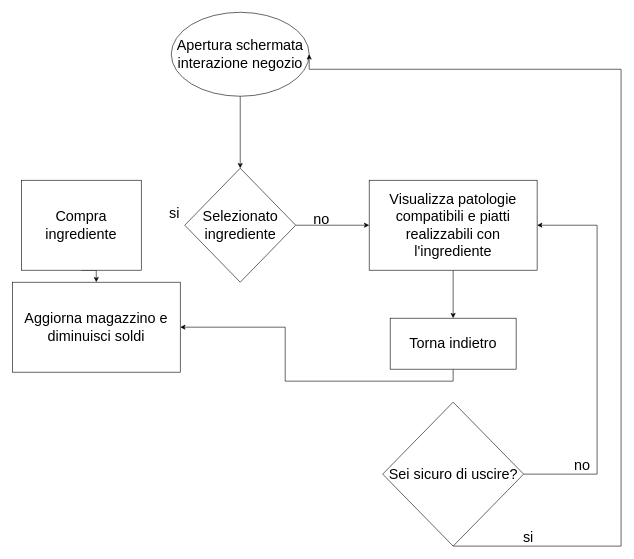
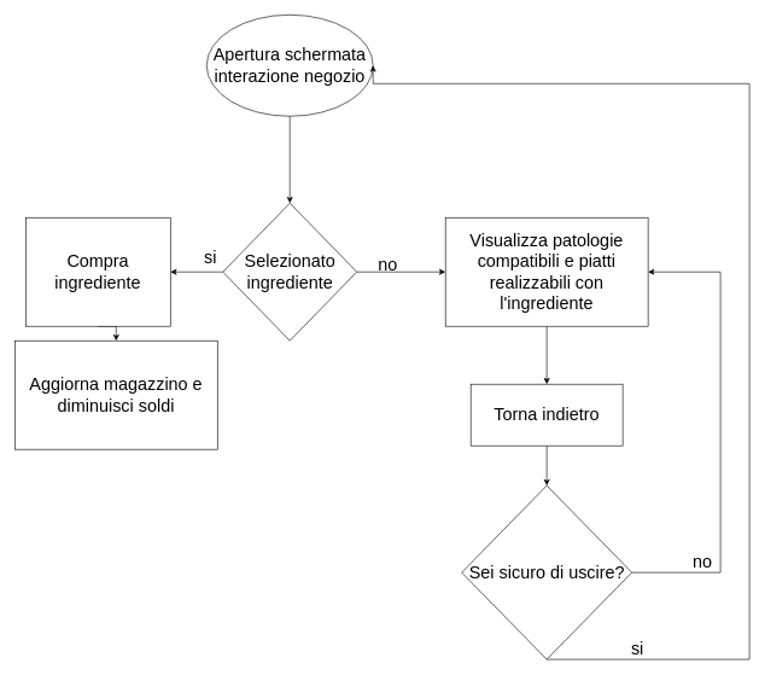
  <mxCell id="0" />
  <mxCell id="1" parent="0" />
  <mxCell id="2" style="edgeStyle=orthogonalEdgeStyle;rounded=0;orthogonalLoop=1;jettySize=auto;html=1;exitX=0.5;exitY=1;exitDx=0;exitDy=0;entryX=0.5;entryY=0;entryDx=0;entryDy=0;fontSize=24;" edge="1" parent="1" source="3" target="6"><mxGeometry relative="1" as="geometry" /></mxCell>
  <mxCell id="3" value="Apertura schermata interazione negozio" style="ellipse;whiteSpace=wrap;html=1;fontSize=24;" vertex="1" parent="1"><mxGeometry x="285" y="20" width="230" height="140" as="geometry" /></mxCell>
+ <mxCell id="4" style="edgeStyle=orthogonalEdgeStyle;rounded=0;orthogonalLoop=1;jettySize=auto;html=1;exitX=0;exitY=0.5;exitDx=0;exitDy=0;fontSize=24;" edge="1" parent="1" source="6" target="8"><mxGeometry relative="1" as="geometry" /></mxCell>
  <mxCell id="5" style="edgeStyle=orthogonalEdgeStyle;rounded=0;orthogonalLoop=1;jettySize=auto;html=1;exitX=1;exitY=0.5;exitDx=0;exitDy=0;fontSize=24;" edge="1" parent="1" source="6" target="18"><mxGeometry relative="1" as="geometry"><mxPoint x="627.5" y="625" as="sourcePoint" /></mxGeometry></mxCell>
  <mxCell id="6" value="Selezionato ingrediente" style="rhombus;whiteSpace=wrap;html=1;fontSize=24;" vertex="1" parent="1"><mxGeometry x="307.5" y="280" width="185" height="190" as="geometry" /></mxCell>
  <mxCell id="7" style="edgeStyle=orthogonalEdgeStyle;rounded=0;orthogonalLoop=1;jettySize=auto;html=1;exitX=0.5;exitY=1;exitDx=0;exitDy=0;entryX=0.5;entryY=0;entryDx=0;entryDy=0;fontSize=24;" edge="1" parent="1" source="8" target="20"><mxGeometry relative="1" as="geometry"><mxPoint x="135" y="550" as="targetPoint" /><mxPoint x="175" y="520" as="sourcePoint" /></mxGeometry></mxCell>
  <mxCell id="8" value="Compra ingrediente" style="rounded=0;whiteSpace=wrap;html=1;fontSize=24;" vertex="1" parent="1"><mxGeometry x="35" y="300" width="200" height="150" as="geometry" /></mxCell>
  <mxCell id="9" value="si" style="text;html=1;align=center;verticalAlign=middle;resizable=0;points=[];autosize=1;strokeColor=none;fillColor=none;fontSize=24;" vertex="1" parent="1"><mxGeometry x="275" y="340" width="30" height="30" as="geometry" /></mxCell>
  <mxCell id="10" style="edgeStyle=orthogonalEdgeStyle;rounded=0;orthogonalLoop=1;jettySize=auto;html=1;exitX=0.5;exitY=1;exitDx=0;exitDy=0;entryX=0.5;entryY=0;entryDx=0;entryDy=0;fontSize=24;" edge="1" parent="1" source="18" target="13"><mxGeometry relative="1" as="geometry" /></mxCell>
  <mxCell id="11" value="no" style="text;html=1;align=center;verticalAlign=middle;resizable=0;points=[];autosize=1;strokeColor=none;fillColor=none;fontSize=24;" vertex="1" parent="1"><mxGeometry x="515" y="350" width="40" height="30" as="geometry" /></mxCell>
- <mxCell id="12" style="edgeStyle=orthogonalEdgeStyle;rounded=0;orthogonalLoop=1;jettySize=auto;html=1;exitX=0.5;exitY=1;exitDx=0;exitDy=0;fontSize=24;" edge="1" parent="1" source="13" target="20"><mxGeometry relative="1" as="geometry" /></mxCell>
+ <mxCell id="12" style="edgeStyle=orthogonalEdgeStyle;rounded=0;orthogonalLoop=1;jettySize=auto;html=1;exitX=0.5;exitY=1;exitDx=0;exitDy=0;entryX=0.5;entryY=0;entryDx=0;entryDy=0;fontSize=24;" edge="1" parent="1" source="13" target="16"><mxGeometry relative="1" as="geometry" /></mxCell>
  <mxCell id="13" value="Torna indietro" style="whiteSpace=wrap;html=1;fontSize=24;" vertex="1" parent="1"><mxGeometry x="650" y="530" width="210" height="85" as="geometry" /></mxCell>
  <mxCell id="14" style="edgeStyle=orthogonalEdgeStyle;rounded=0;orthogonalLoop=1;jettySize=auto;html=1;exitX=1;exitY=0.5;exitDx=0;exitDy=0;entryX=1;entryY=0.5;entryDx=0;entryDy=0;fontSize=24;" edge="1" parent="1" source="16" target="18"><mxGeometry relative="1" as="geometry"><Array as="points"><mxPoint x="995" y="790" /><mxPoint x="995" y="375" /></Array></mxGeometry></mxCell>
  <mxCell id="15" style="edgeStyle=orthogonalEdgeStyle;rounded=0;orthogonalLoop=1;jettySize=auto;html=1;exitX=0.5;exitY=1;exitDx=0;exitDy=0;fontSize=24;entryX=1;entryY=0.5;entryDx=0;entryDy=0;" edge="1" parent="1" source="16" target="3"><mxGeometry relative="1" as="geometry"><mxPoint x="666.6" y="1040" as="targetPoint" /><Array as="points"><mxPoint x="1035" y="910" /><mxPoint x="1035" y="115" /></Array></mxGeometry></mxCell>
  <mxCell id="16" value="Sei sicuro di uscire?" style="rhombus;whiteSpace=wrap;html=1;fontSize=24;" vertex="1" parent="1"><mxGeometry x="637.5" y="670" width="235" height="240" as="geometry" /></mxCell>
  <mxCell id="17" value="no" style="text;html=1;align=center;verticalAlign=middle;resizable=0;points=[];autosize=1;strokeColor=none;fillColor=none;fontSize=24;" vertex="1" parent="1"><mxGeometry x="950" y="760" width="40" height="30" as="geometry" /></mxCell>
  <mxCell id="18" value="Visualizza patologie compatibili e piatti realizzabili con l'ingrediente" style="rounded=0;whiteSpace=wrap;html=1;fontSize=24;" vertex="1" parent="1"><mxGeometry x="615" y="300" width="280" height="150" as="geometry" /></mxCell>
  <mxCell id="19" value="si" style="text;html=1;align=center;verticalAlign=middle;resizable=0;points=[];autosize=1;strokeColor=none;fillColor=none;fontSize=24;" vertex="1" parent="1"><mxGeometry x="865" y="880" width="30" height="30" as="geometry" /></mxCell>
  <mxCell id="20" value="Aggiorna magazzino e diminuisci soldi" style="rounded=0;whiteSpace=wrap;html=1;fontSize=24;" vertex="1" parent="1"><mxGeometry x="20" y="470" width="280" height="150" as="geometry" /></mxCell>
